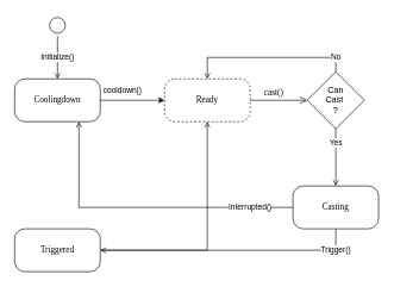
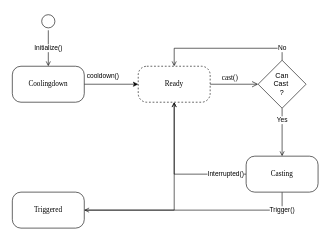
  <mxCell id="0" />
  <mxCell id="1" parent="0" />
  <mxCell id="2" style="edgeStyle=orthogonalEdgeStyle;rounded=0;orthogonalLoop=1;jettySize=auto;html=1;entryX=0;entryY=0.5;entryDx=0;entryDy=0;" edge="1" parent="1" source="4" target="8"><mxGeometry relative="1" as="geometry"><mxPoint x="240" y="140" as="targetPoint" /></mxGeometry></mxCell>
  <mxCell id="3" value="cooldown()" style="edgeLabel;html=1;align=center;verticalAlign=middle;resizable=0;points=[];" vertex="1" connectable="0" parent="2"><mxGeometry x="-0.267" y="-3" relative="1" as="geometry"><mxPoint x="-3" y="-18" as="offset" /></mxGeometry></mxCell>
  <mxCell id="4" value="Coolingdown" style="rounded=1;whiteSpace=wrap;html=1;arcSize=24;shadow=0;comic=0;labelBackgroundColor=none;fontFamily=Verdana;fontSize=12;align=center;" parent="1" vertex="1"><mxGeometry x="20" y="110" width="120" height="60" as="geometry" /></mxCell>
- <mxCell id="5" value="Interrupted()" style="edgeStyle=orthogonalEdgeStyle;rounded=0;orthogonalLoop=1;jettySize=auto;html=1;exitX=0;exitY=0.5;exitDx=0;exitDy=0;entryX=0.75;entryY=1;entryDx=0;entryDy=0;endArrow=open;endFill=0;" edge="1" parent="1" source="7" target="4"><mxGeometry x="-0.714" relative="1" as="geometry"><mxPoint as="offset" /></mxGeometry></mxCell>
+ <mxCell id="5" value="Interrupted()" style="edgeStyle=orthogonalEdgeStyle;rounded=0;orthogonalLoop=1;jettySize=auto;html=1;exitX=0;exitY=0.5;exitDx=0;exitDy=0;endArrow=open;endFill=0;" edge="1" parent="1" source="7" target="8"><mxGeometry x="-0.714" relative="1" as="geometry"><mxPoint as="offset" /></mxGeometry></mxCell>
  <mxCell id="6" value="Trigger()" style="edgeStyle=orthogonalEdgeStyle;rounded=0;orthogonalLoop=1;jettySize=auto;html=1;entryX=1;entryY=0.5;entryDx=0;entryDy=0;endArrow=open;endFill=0;" edge="1" parent="1" source="7" target="14"><mxGeometry x="-0.833" relative="1" as="geometry"><Array as="points"><mxPoint x="470" y="350" /></Array><mxPoint as="offset" /></mxGeometry></mxCell>
  <mxCell id="7" value="Casting" style="rounded=1;whiteSpace=wrap;html=1;arcSize=24;shadow=0;comic=0;labelBackgroundColor=none;fontFamily=Verdana;fontSize=12;align=center;" parent="1" vertex="1"><mxGeometry x="410" y="260" width="120" height="60" as="geometry" /></mxCell>
  <mxCell id="8" value="Ready" style="rounded=1;whiteSpace=wrap;html=1;arcSize=24;shadow=0;comic=0;labelBackgroundColor=none;fontFamily=Verdana;fontSize=12;align=center;dashed=1;" vertex="1" parent="1"><mxGeometry x="230" y="110" width="120" height="60" as="geometry" /></mxCell>
  <mxCell id="9" value="No" style="edgeStyle=orthogonalEdgeStyle;rounded=0;orthogonalLoop=1;jettySize=auto;html=1;entryX=0.5;entryY=0;entryDx=0;entryDy=0;endArrow=open;endFill=0;" edge="1" parent="1" source="11" target="8"><mxGeometry x="-0.826" relative="1" as="geometry"><Array as="points"><mxPoint x="470" y="80" /><mxPoint x="290" y="80" /></Array><mxPoint as="offset" /></mxGeometry></mxCell>
  <mxCell id="10" value="Yes" style="edgeStyle=orthogonalEdgeStyle;rounded=0;orthogonalLoop=1;jettySize=auto;html=1;entryX=0.5;entryY=0;entryDx=0;entryDy=0;endArrow=open;endFill=0;" edge="1" parent="1" source="11" target="7"><mxGeometry x="-0.5" relative="1" as="geometry"><Array as="points"><mxPoint x="470" y="190" /><mxPoint x="470" y="190" /></Array><mxPoint as="offset" /></mxGeometry></mxCell>
  <mxCell id="11" value="Can&lt;br&gt;Cast&amp;nbsp;&lt;br&gt;?" style="rhombus;whiteSpace=wrap;html=1;" vertex="1" parent="1"><mxGeometry x="430" y="100" width="80" height="80" as="geometry" /></mxCell>
  <mxCell id="12" value="cast()" style="edgeStyle=orthogonalEdgeStyle;html=1;entryX=0;entryY=0.5;labelBackgroundColor=none;endArrow=open;endSize=8;fontFamily=Verdana;fontSize=12;align=left;entryDx=0;entryDy=0;endFill=0;rounded=0;" edge="1" parent="1" source="8" target="11"><mxGeometry x="-0.556" y="10" relative="1" as="geometry"><mxPoint x="560" y="140" as="sourcePoint" /><mxPoint x="630" y="300" as="targetPoint" /><mxPoint as="offset" /></mxGeometry></mxCell>
  <mxCell id="13" style="edgeStyle=orthogonalEdgeStyle;rounded=0;orthogonalLoop=1;jettySize=auto;html=1;endArrow=open;endFill=0;" edge="1" parent="1" source="14" target="8"><mxGeometry relative="1" as="geometry" /></mxCell>
  <mxCell id="14" value="Triggered" style="rounded=1;whiteSpace=wrap;html=1;arcSize=24;shadow=0;comic=0;labelBackgroundColor=none;fontFamily=Verdana;fontSize=12;align=center;" vertex="1" parent="1"><mxGeometry x="20" y="320" width="120" height="60" as="geometry" /></mxCell>
  <mxCell id="15" value="Initialize()" style="edgeStyle=orthogonalEdgeStyle;rounded=0;orthogonalLoop=1;jettySize=auto;html=1;entryX=0.5;entryY=0;entryDx=0;entryDy=0;endArrow=open;endFill=0;" edge="1" parent="1" source="16" target="4"><mxGeometry relative="1" as="geometry" /></mxCell>
  <mxCell id="16" value="" style="ellipse;html=1;shape=startState;rounded=1;shadow=0;comic=0;labelBackgroundColor=none;fontFamily=Verdana;fontSize=12;align=center;direction=south;" parent="1" vertex="1"><mxGeometry x="65" y="20" width="30" height="30" as="geometry" /></mxCell>
